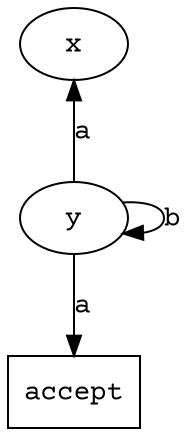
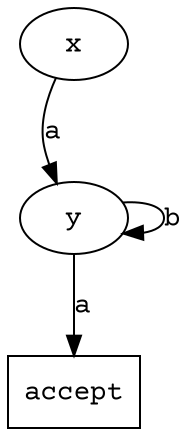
  digraph {
    fontname="Courier Prime"
    node [fontname="Courier Prime"]
    edge [fontname="Courier Prime"]
    x
    y
    accept [shape=box]
-   y -> x [label=a]
+   x -> y [label=a]
    y -> y [label=b]
    y -> accept [label=a]
  }
